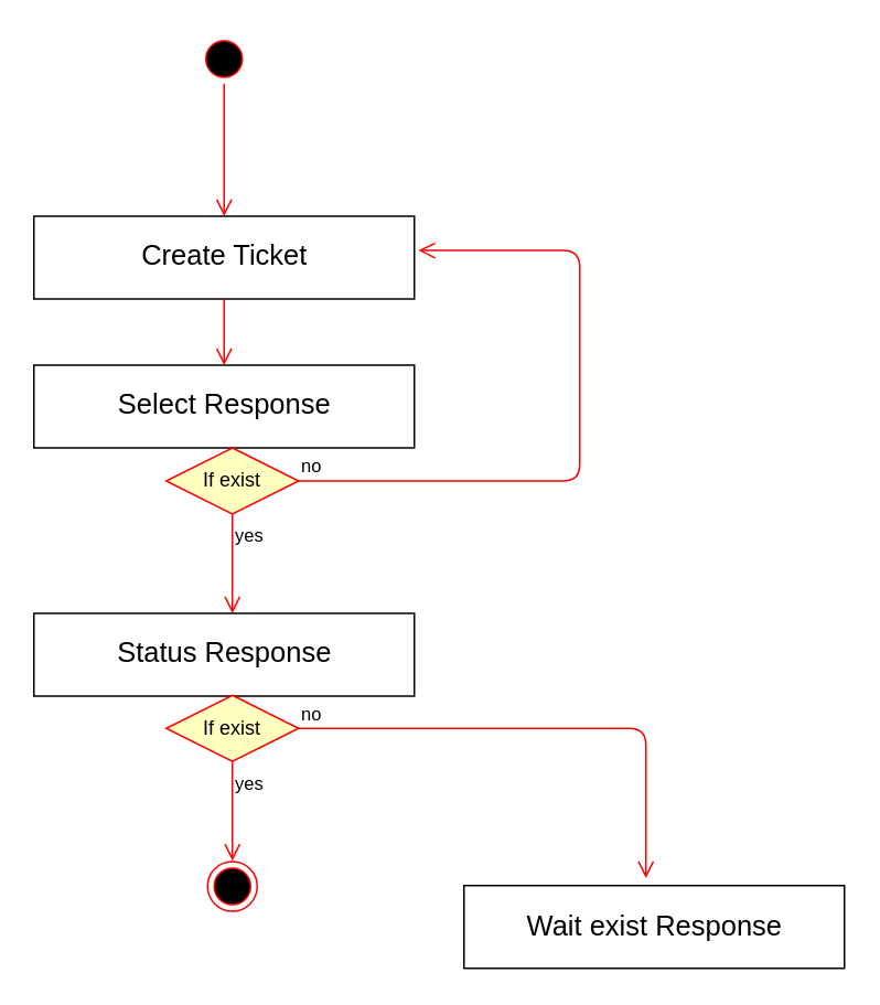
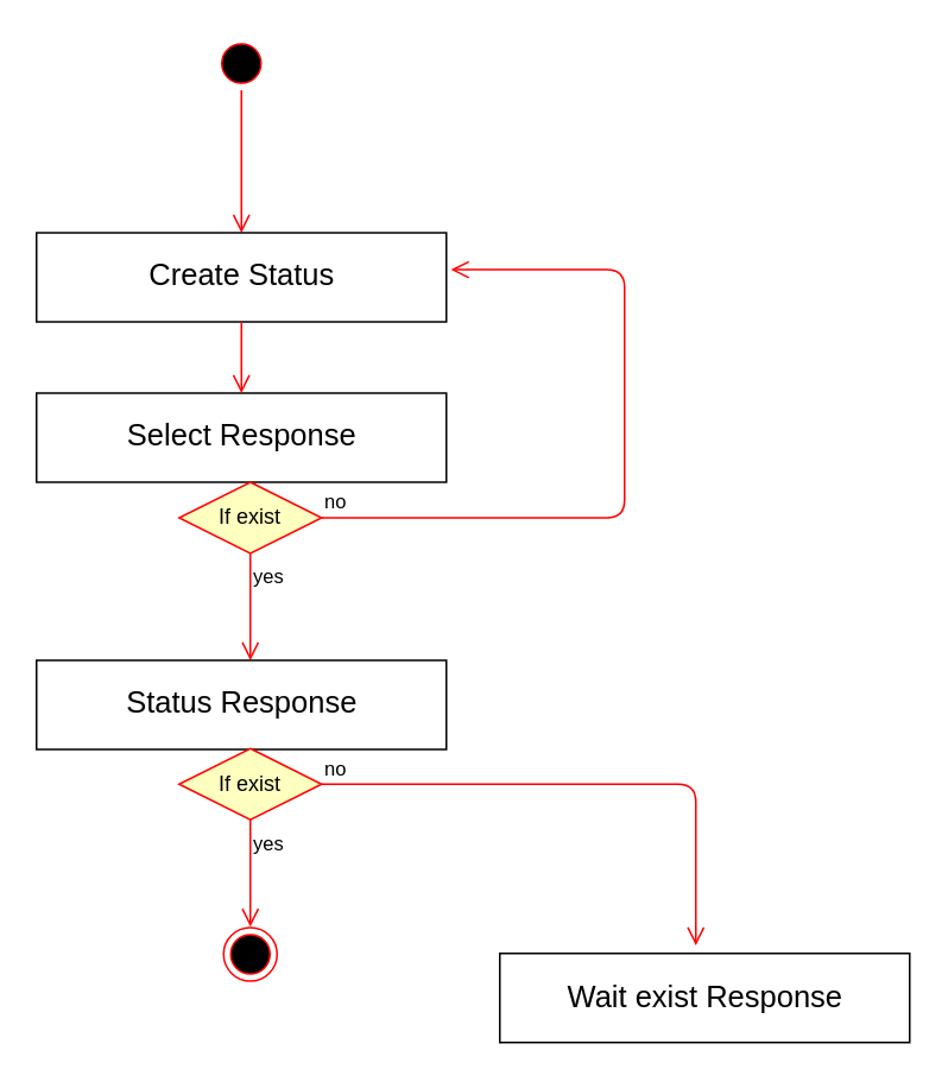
  <mxCell id="0" />
  <mxCell id="1" parent="0" />
  <mxCell id="2" value="" style="ellipse;html=1;shape=startState;fillColor=#000000;strokeColor=#ff0000;" parent="1" vertex="1"><mxGeometry x="120" y="20" width="30" height="30" as="geometry" /></mxCell>
  <mxCell id="3" value="" style="edgeStyle=orthogonalEdgeStyle;html=1;verticalAlign=bottom;endArrow=open;endSize=8;strokeColor=#ff0000;" parent="1" source="2" edge="1"><mxGeometry relative="1" as="geometry"><mxPoint x="135" y="130" as="targetPoint" /><Array as="points"><mxPoint x="135" y="120" /></Array></mxGeometry></mxCell>
- <mxCell id="4" value="&lt;font style=&quot;font-size: 17px&quot;&gt;Create Ticket&lt;/font&gt;" style="html=1;" parent="1" vertex="1"><mxGeometry x="20" y="130" width="230" height="50" as="geometry" /></mxCell>
+ <mxCell id="4" value="&lt;font style=&quot;font-size: 17px&quot;&gt;Create Status&lt;/font&gt;" style="html=1;" parent="1" vertex="1"><mxGeometry x="20" y="130" width="230" height="50" as="geometry" /></mxCell>
  <mxCell id="5" value="&lt;font style=&quot;font-size: 17px&quot;&gt;Select Response&lt;/font&gt;" style="html=1;" parent="1" vertex="1"><mxGeometry x="20" y="220" width="230" height="50" as="geometry" /></mxCell>
  <mxCell id="6" value="If exist" style="rhombus;whiteSpace=wrap;html=1;fillColor=#ffffc0;strokeColor=#ff0000;" parent="1" vertex="1"><mxGeometry x="100" y="270" width="80" height="40" as="geometry" /></mxCell>
  <mxCell id="7" value="no" style="edgeStyle=orthogonalEdgeStyle;html=1;align=left;verticalAlign=bottom;endArrow=open;endSize=8;strokeColor=#ff0000;entryX=1.011;entryY=0.414;entryDx=0;entryDy=0;entryPerimeter=0;" parent="1" source="6" target="4" edge="1"><mxGeometry x="-1" relative="1" as="geometry"><mxPoint x="260" y="150" as="targetPoint" /><Array as="points"><mxPoint x="350" y="290" /><mxPoint x="350" y="151" /></Array></mxGeometry></mxCell>
  <mxCell id="8" value="yes" style="edgeStyle=orthogonalEdgeStyle;html=1;align=left;verticalAlign=top;endArrow=open;endSize=8;strokeColor=#ff0000;" parent="1" source="6" edge="1"><mxGeometry x="-1" relative="1" as="geometry"><mxPoint x="140" y="370" as="targetPoint" /></mxGeometry></mxCell>
  <mxCell id="9" value="&lt;span style=&quot;font-size: 17px&quot;&gt;Status Response&lt;/span&gt;" style="html=1;" parent="1" vertex="1"><mxGeometry x="20" y="370" width="230" height="50" as="geometry" /></mxCell>
  <mxCell id="10" value="If exist" style="rhombus;whiteSpace=wrap;html=1;fillColor=#ffffc0;strokeColor=#ff0000;" parent="1" vertex="1"><mxGeometry x="100" y="419.5" width="80" height="40" as="geometry" /></mxCell>
  <mxCell id="11" value="no" style="edgeStyle=orthogonalEdgeStyle;html=1;align=left;verticalAlign=bottom;endArrow=open;endSize=8;strokeColor=#ff0000;" parent="1" source="10" edge="1"><mxGeometry x="-1" relative="1" as="geometry"><mxPoint x="390" y="530" as="targetPoint" /><Array as="points"><mxPoint x="390" y="440" /><mxPoint x="390" y="530" /></Array></mxGeometry></mxCell>
  <mxCell id="12" value="yes" style="edgeStyle=orthogonalEdgeStyle;html=1;align=left;verticalAlign=top;endArrow=open;endSize=8;strokeColor=#ff0000;" parent="1" source="10" edge="1"><mxGeometry x="-1" relative="1" as="geometry"><mxPoint x="140" y="519.5" as="targetPoint" /></mxGeometry></mxCell>
  <mxCell id="13" value="" style="ellipse;html=1;shape=endState;fillColor=#000000;strokeColor=#ff0000;" parent="1" vertex="1"><mxGeometry x="125" y="520" width="30" height="30" as="geometry" /></mxCell>
  <mxCell id="14" value="&lt;span style=&quot;font-size: 17px&quot;&gt;Wait exist Response&lt;/span&gt;" style="html=1;" parent="1" vertex="1"><mxGeometry x="280" y="534.5" width="230" height="50" as="geometry" /></mxCell>
  <mxCell id="15" value="" style="edgeStyle=orthogonalEdgeStyle;html=1;verticalAlign=bottom;endArrow=open;endSize=8;strokeColor=#ff0000;" parent="1" edge="1"><mxGeometry relative="1" as="geometry"><mxPoint x="135" y="220" as="targetPoint" /><mxPoint x="135" y="180" as="sourcePoint" /></mxGeometry></mxCell>
